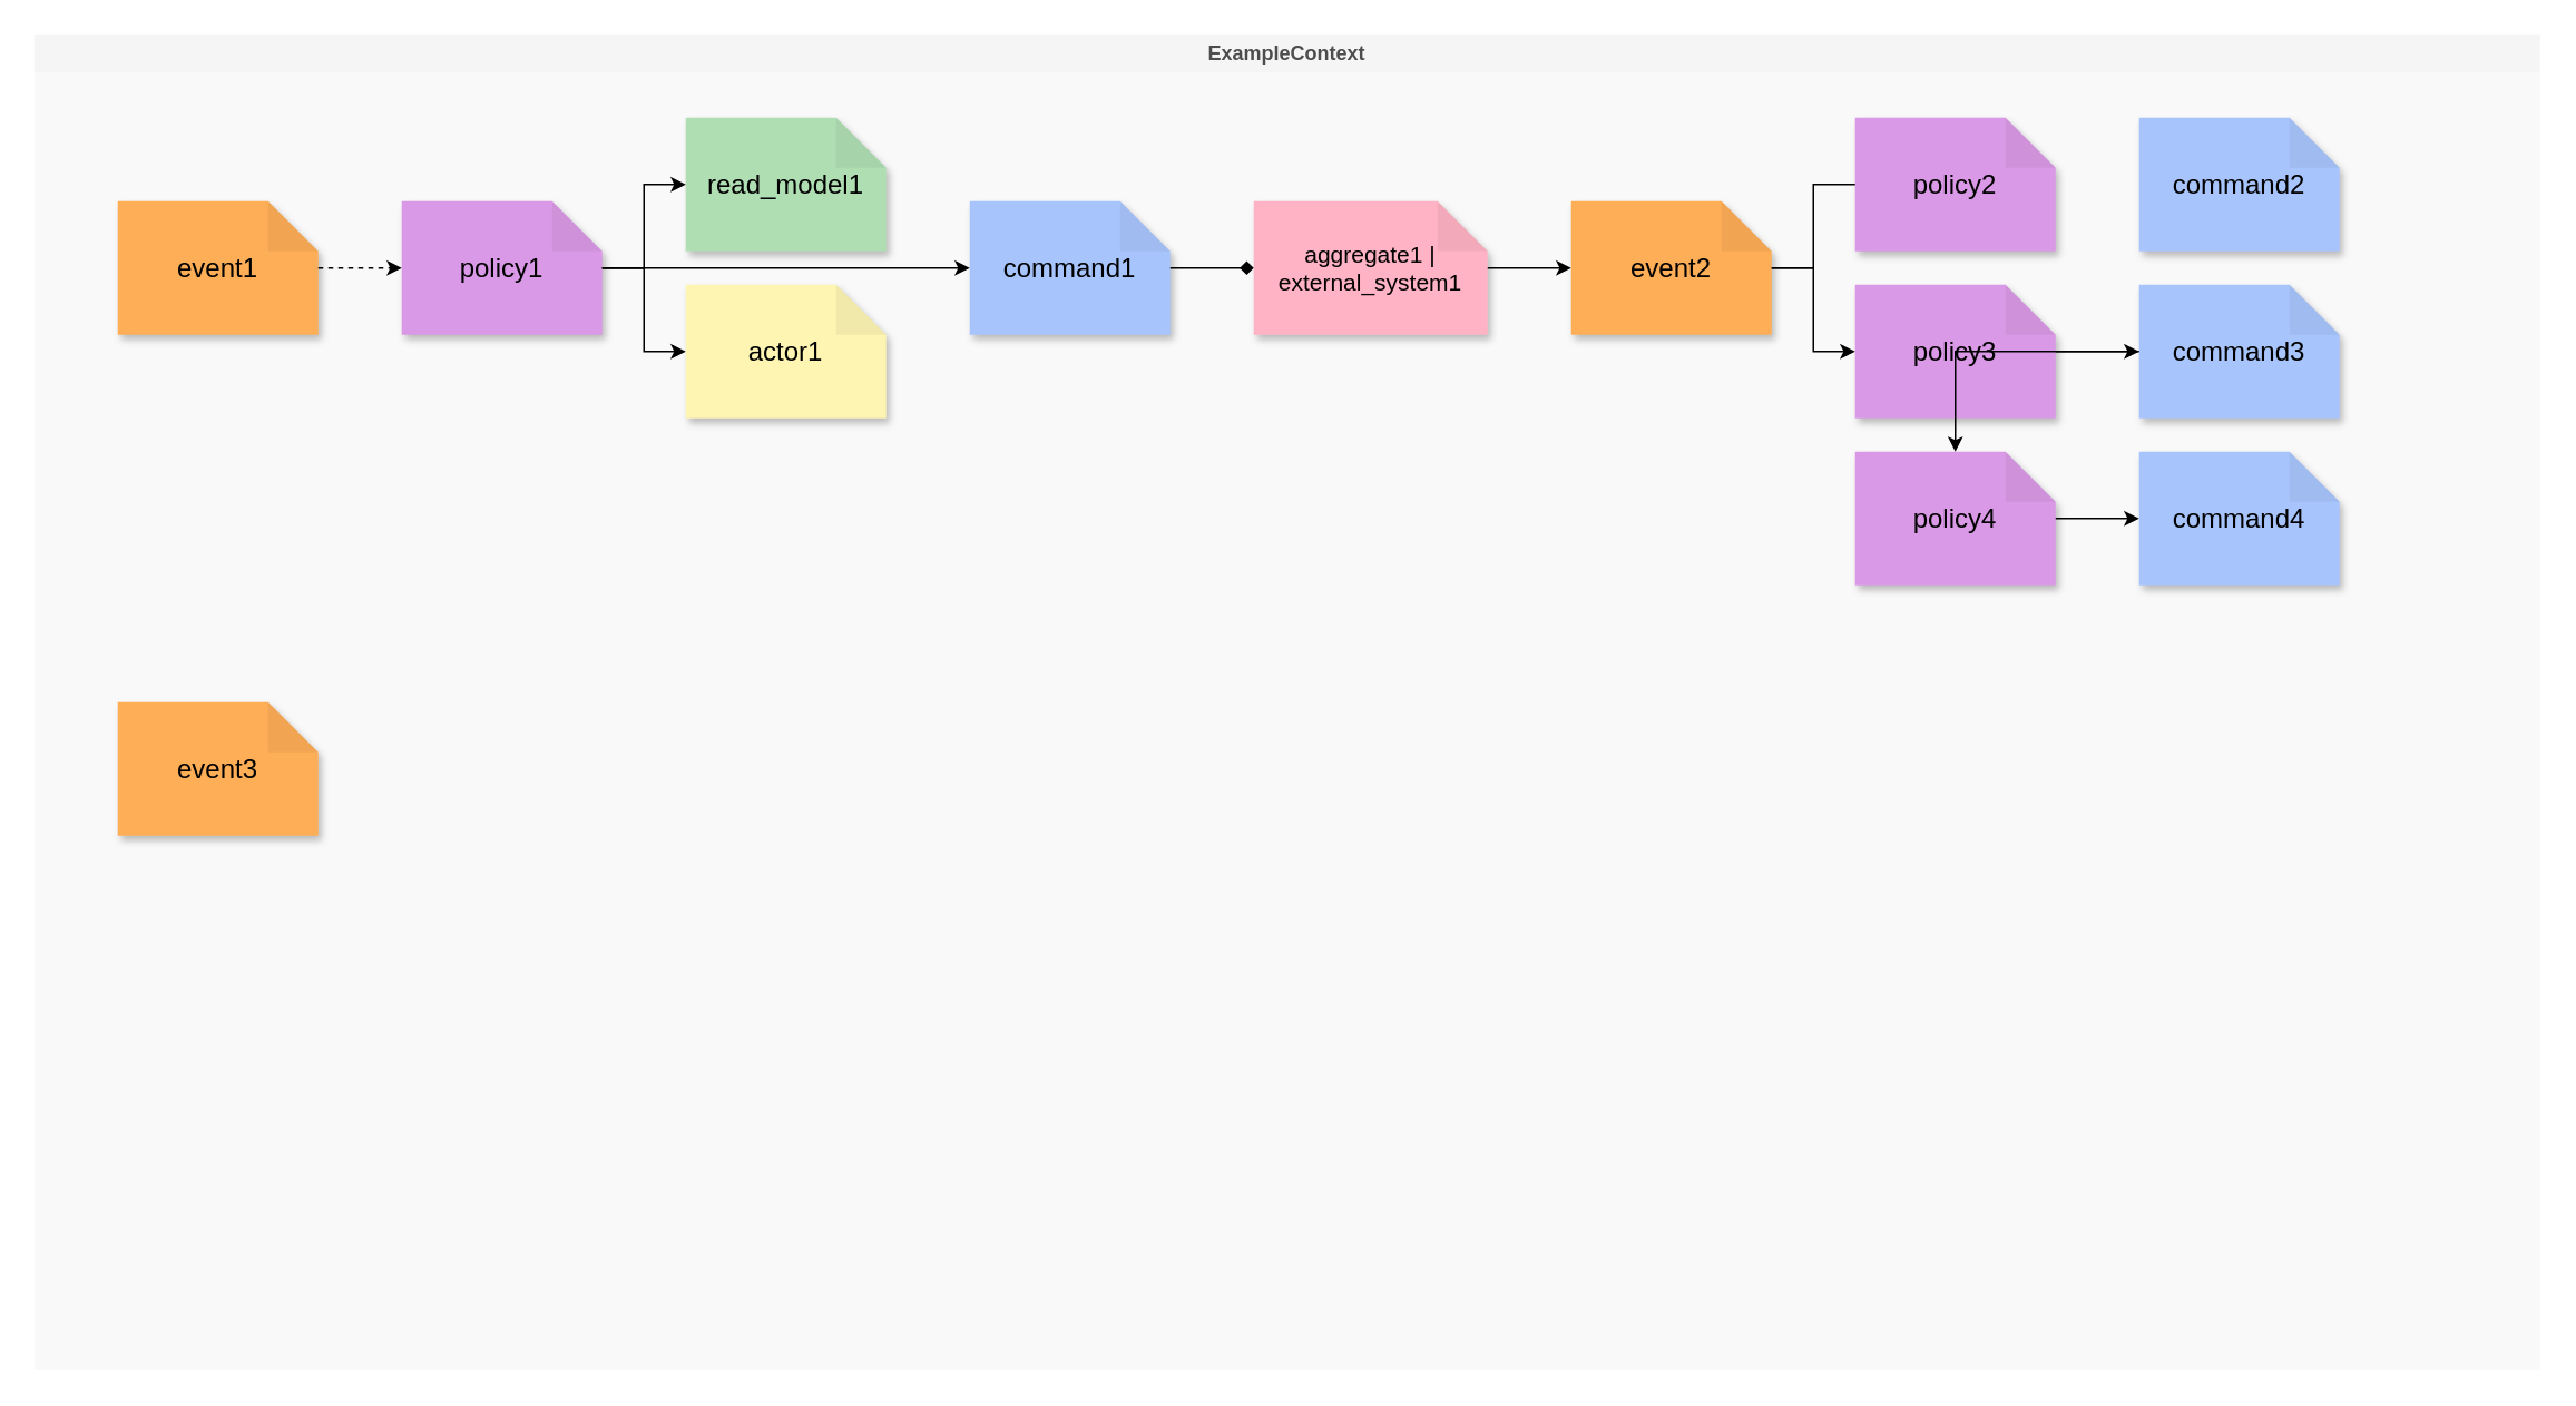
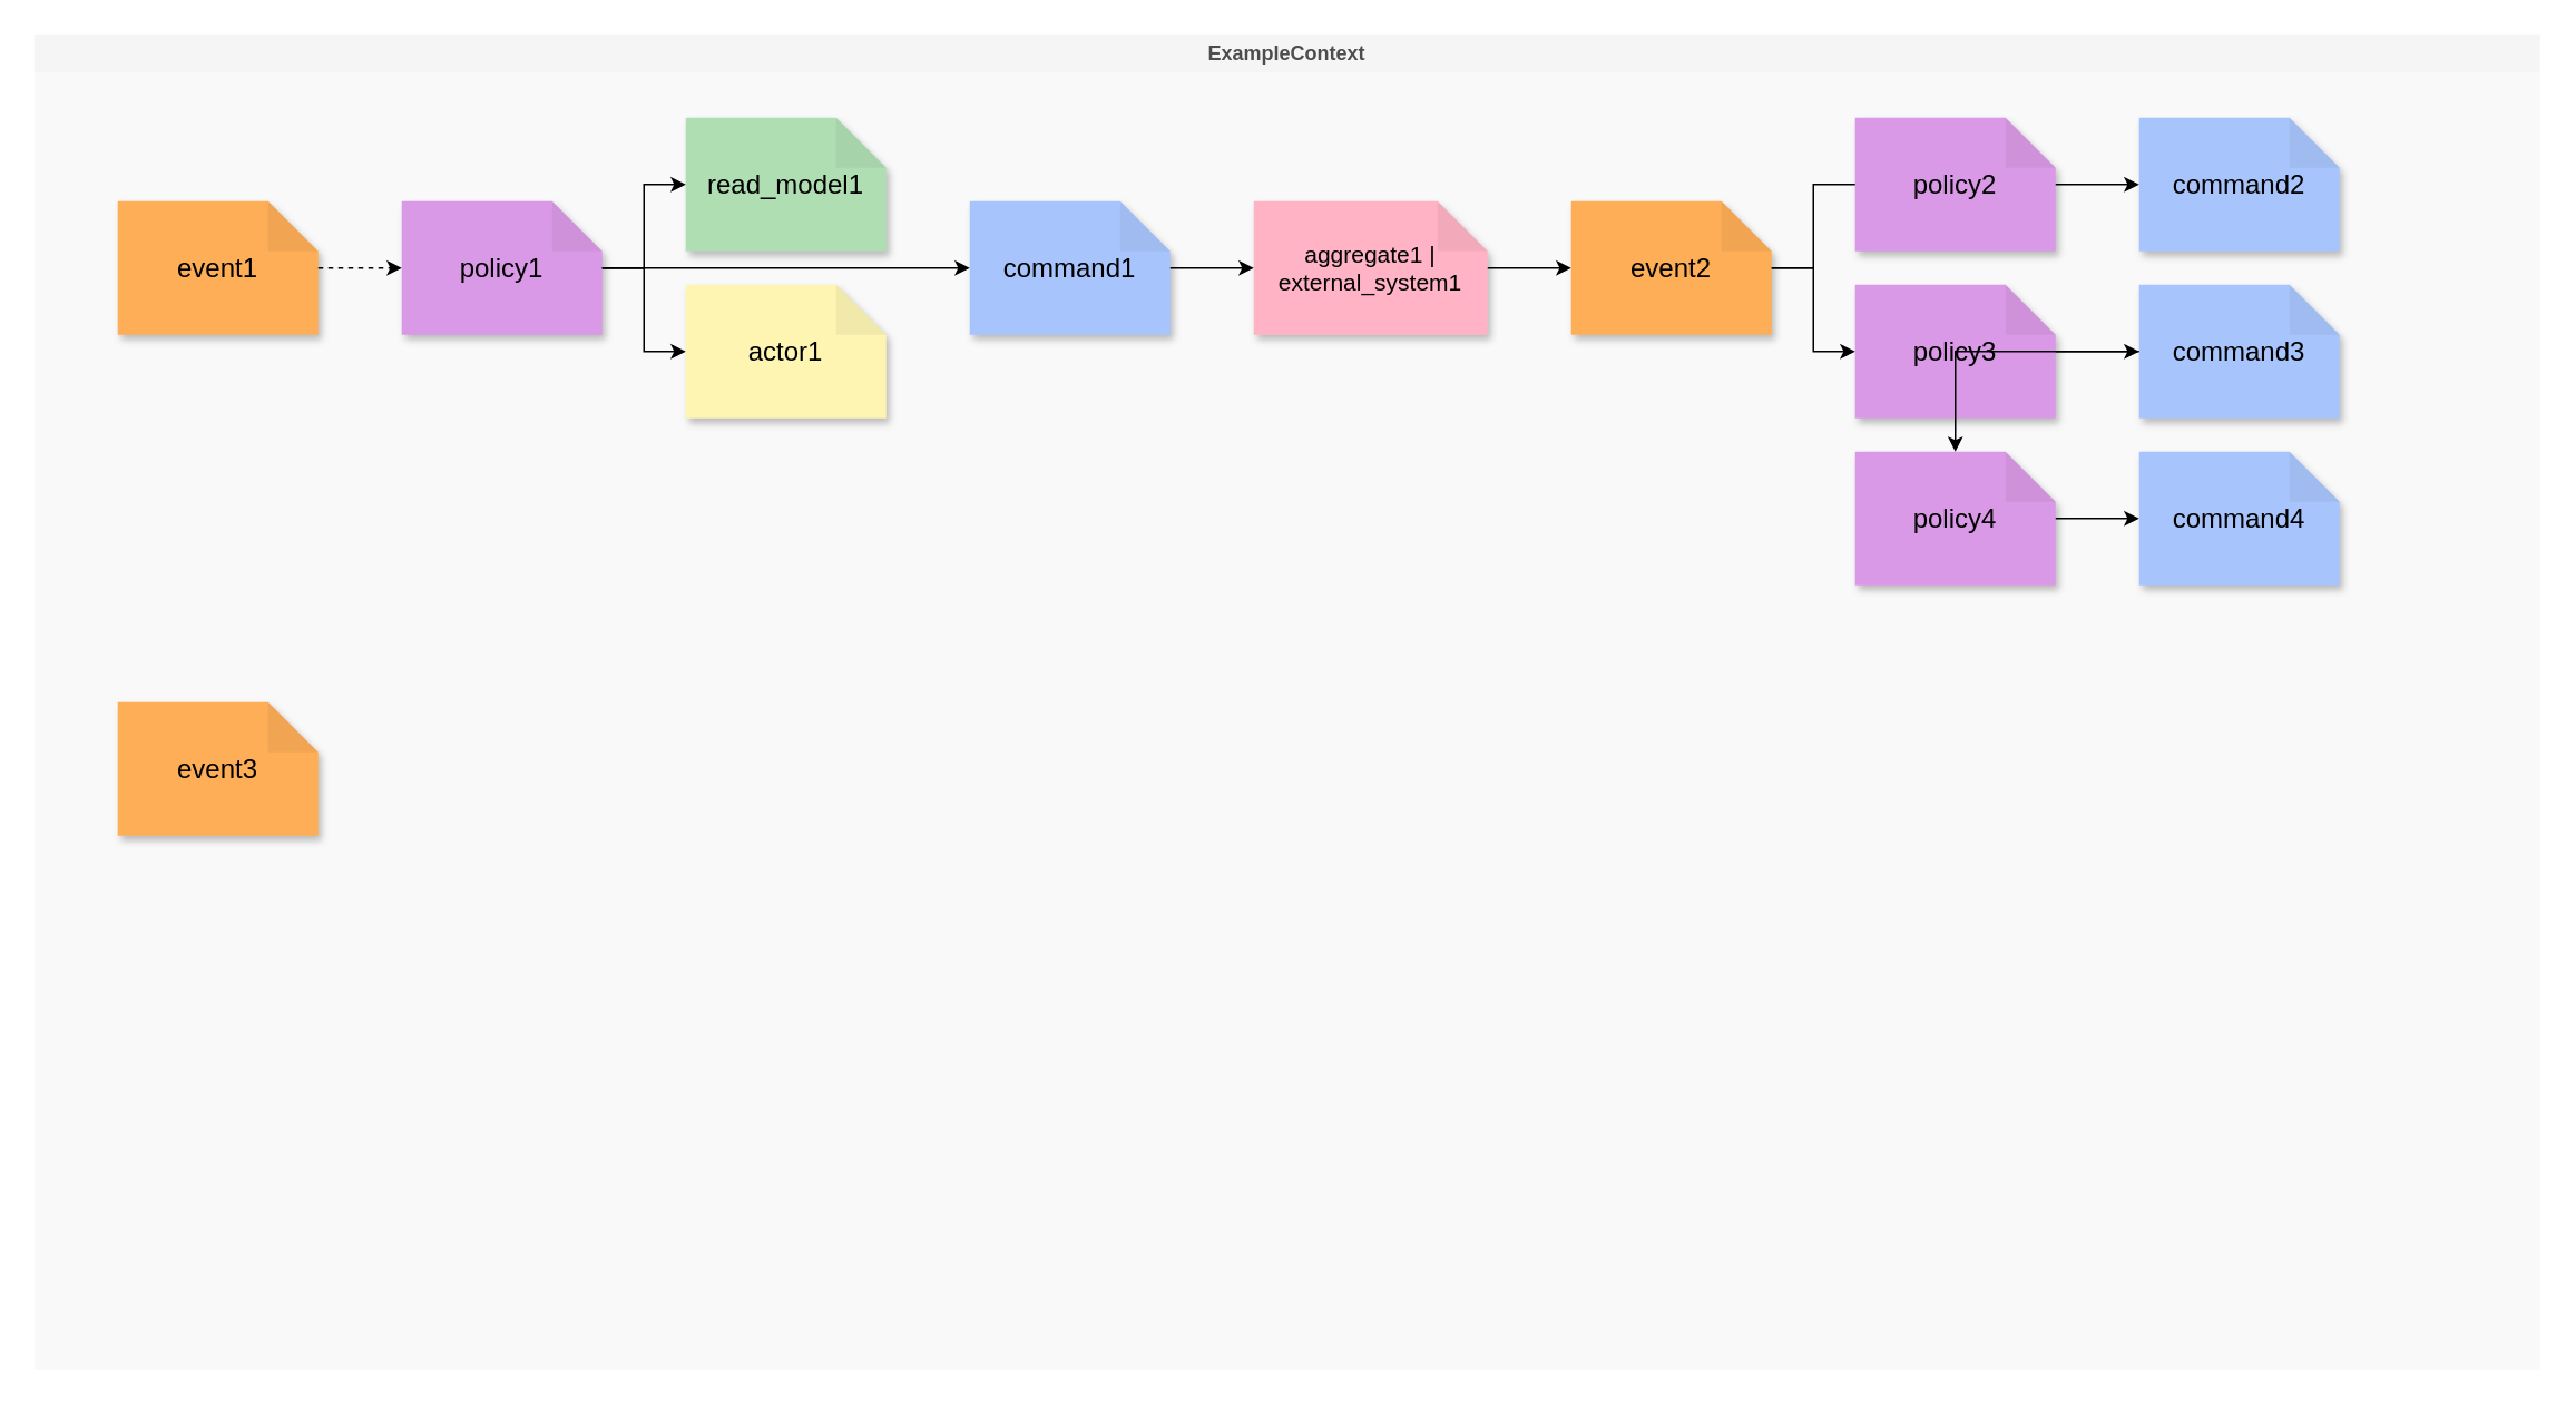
  <mxCell id="0" />
  <mxCell id="1" parent="0" />
  <mxCell id="2" value="ExampleContext" style="swimlane;whiteSpace=wrap;html=1;strokeColor=none;swimlaneLine=0;fillColor=#F5F5F5;gradientColor=none;swimlaneFillColor=#f9f9f9;fontStyle=1;fontColor=#4D4D4D;glass=0;shadow=0;" vertex="1" parent="1"><mxGeometry x="20" y="20" width="1500" height="800" as="geometry"><mxRectangle x="488" y="-400" width="130" height="26" as="alternateBounds" /></mxGeometry></mxCell>
  <mxCell id="3" value="event1" style="shape=note;whiteSpace=wrap;html=1;backgroundOutline=1;darkOpacity=0.05;fillColor=#feae57;strokeColor=none;fontSize=16;fontStyle=0;rotation=0;shadow=1;" vertex="1" parent="2"><mxGeometry x="50" y="100" width="120" height="80" as="geometry" /></mxCell>
  <mxCell id="4" value="policy1" style="shape=note;whiteSpace=wrap;html=1;backgroundOutline=1;darkOpacity=0.05;fillColor=#da99e6;strokeColor=none;fontSize=16;fontStyle=0;rotation=0;shadow=1;" vertex="1" parent="2"><mxGeometry x="220" y="100" width="120" height="80" as="geometry" /></mxCell>
  <mxCell id="5" value="read_model1" style="shape=note;whiteSpace=wrap;html=1;backgroundOutline=1;darkOpacity=0.05;fillColor=#b0deb3;strokeColor=none;fontSize=16;fontStyle=0;rotation=0;shadow=1;" vertex="1" parent="2"><mxGeometry x="390" y="50" width="120" height="80" as="geometry" /></mxCell>
  <mxCell id="6" value="actor1" style="shape=note;whiteSpace=wrap;html=1;backgroundOutline=1;darkOpacity=0.05;fillColor=#fef5b2;strokeColor=none;fontSize=16;fontStyle=0;rotation=0;shadow=1;" vertex="1" parent="2"><mxGeometry x="390" y="150" width="120" height="80" as="geometry" /></mxCell>
  <mxCell id="7" value="command1" style="shape=note;whiteSpace=wrap;html=1;backgroundOutline=1;darkOpacity=0.05;fillColor=#a7c5fc;strokeColor=none;fontSize=16;fontStyle=0;rotation=0;shadow=1;" vertex="1" parent="2"><mxGeometry x="560" y="100" width="120" height="80" as="geometry" /></mxCell>
  <mxCell id="8" value="aggregate1 | external_system1" style="shape=note;whiteSpace=wrap;html=1;backgroundOutline=1;darkOpacity=0.05;fillColor=#FFB3C5;strokeColor=none;fontSize=14;fontStyle=0;rotation=0;shadow=1;" vertex="1" parent="2"><mxGeometry x="730" y="100" width="140" height="80" as="geometry" /></mxCell>
  <mxCell id="9" value="event2" style="shape=note;whiteSpace=wrap;html=1;backgroundOutline=1;darkOpacity=0.05;fillColor=#feae57;strokeColor=none;fontSize=16;fontStyle=0;rotation=0;shadow=1;" vertex="1" parent="2"><mxGeometry x="920" y="100" width="120" height="80" as="geometry" /></mxCell>
  <mxCell id="10" value="policy2" style="shape=note;whiteSpace=wrap;html=1;backgroundOutline=1;darkOpacity=0.05;fillColor=#da99e6;strokeColor=none;fontSize=16;fontStyle=0;rotation=0;shadow=1;" vertex="1" parent="2"><mxGeometry x="1090" y="50" width="120" height="80" as="geometry" /></mxCell>
  <mxCell id="11" value="command2" style="shape=note;whiteSpace=wrap;html=1;backgroundOutline=1;darkOpacity=0.05;fillColor=#a7c5fc;strokeColor=none;fontSize=16;fontStyle=0;rotation=0;shadow=1;" vertex="1" parent="2"><mxGeometry x="1260" y="50" width="120" height="80" as="geometry" /></mxCell>
  <mxCell id="12" value="policy3" style="shape=note;whiteSpace=wrap;html=1;backgroundOutline=1;darkOpacity=0.05;fillColor=#da99e6;strokeColor=none;fontSize=16;fontStyle=0;rotation=0;shadow=1;" vertex="1" parent="2"><mxGeometry x="1090" y="150" width="120" height="80" as="geometry" /></mxCell>
  <mxCell id="13" value="command3" style="shape=note;whiteSpace=wrap;html=1;backgroundOutline=1;darkOpacity=0.05;fillColor=#a7c5fc;strokeColor=none;fontSize=16;fontStyle=0;rotation=0;shadow=1;" vertex="1" parent="2"><mxGeometry x="1260" y="150" width="120" height="80" as="geometry" /></mxCell>
  <mxCell id="14" value="policy4" style="shape=note;whiteSpace=wrap;html=1;backgroundOutline=1;darkOpacity=0.05;fillColor=#da99e6;strokeColor=none;fontSize=16;fontStyle=0;rotation=0;shadow=1;" vertex="1" parent="2"><mxGeometry x="1090" y="250" width="120" height="80" as="geometry" /></mxCell>
  <mxCell id="15" value="command4" style="shape=note;whiteSpace=wrap;html=1;backgroundOutline=1;darkOpacity=0.05;fillColor=#a7c5fc;strokeColor=none;fontSize=16;fontStyle=0;rotation=0;shadow=1;" vertex="1" parent="2"><mxGeometry x="1260" y="250" width="120" height="80" as="geometry" /></mxCell>
  <mxCell id="16" value="event3" style="shape=note;whiteSpace=wrap;html=1;backgroundOutline=1;darkOpacity=0.05;fillColor=#feae57;strokeColor=none;fontSize=16;fontStyle=0;rotation=0;shadow=1;" vertex="1" parent="2"><mxGeometry x="50" y="400" width="120" height="80" as="geometry" /></mxCell>
  <mxCell id="17" style="edgeStyle=orthogonalEdgeStyle;rounded=0;orthogonalLoop=1;jettySize=auto;html=1;entryX=0;entryY=0.5;entryDx=0;entryDy=0;entryPerimeter=0;dashed=1;" edge="1" parent="2" source="3" target="4"><mxGeometry relative="1" as="geometry" /></mxCell>
  <mxCell id="18" style="edgeStyle=orthogonalEdgeStyle;rounded=0;orthogonalLoop=1;jettySize=auto;html=1;entryX=0;entryY=0.5;entryDx=0;entryDy=0;entryPerimeter=0;" edge="1" parent="2" source="4" target="5"><mxGeometry relative="1" as="geometry" /></mxCell>
  <mxCell id="19" style="edgeStyle=orthogonalEdgeStyle;rounded=0;orthogonalLoop=1;jettySize=auto;html=1;entryX=0;entryY=0.5;entryDx=0;entryDy=0;entryPerimeter=0;" edge="1" parent="2" source="4" target="6"><mxGeometry relative="1" as="geometry" /></mxCell>
  <mxCell id="20" style="edgeStyle=orthogonalEdgeStyle;rounded=0;orthogonalLoop=1;jettySize=auto;html=1;entryX=0;entryY=0.5;entryDx=0;entryDy=0;entryPerimeter=0;" edge="1" parent="2" source="4" target="7"><mxGeometry relative="1" as="geometry" /></mxCell>
- <mxCell id="21" style="edgeStyle=orthogonalEdgeStyle;rounded=0;orthogonalLoop=1;jettySize=auto;html=1;entryX=0;entryY=0.5;entryDx=0;entryDy=0;entryPerimeter=0;endArrow=diamond;" edge="1" parent="2" source="7" target="8"><mxGeometry relative="1" as="geometry" /></mxCell>
+ <mxCell id="21" style="edgeStyle=orthogonalEdgeStyle;rounded=0;orthogonalLoop=1;jettySize=auto;html=1;entryX=0;entryY=0.5;entryDx=0;entryDy=0;entryPerimeter=0;" edge="1" parent="2" source="7" target="8"><mxGeometry relative="1" as="geometry" /></mxCell>
  <mxCell id="22" style="edgeStyle=orthogonalEdgeStyle;rounded=0;orthogonalLoop=1;jettySize=auto;html=1;entryX=0;entryY=0.5;entryDx=0;entryDy=0;entryPerimeter=0;" edge="1" parent="2" source="8" target="9"><mxGeometry relative="1" as="geometry" /></mxCell>
  <mxCell id="23" style="edgeStyle=orthogonalEdgeStyle;rounded=0;orthogonalLoop=1;jettySize=auto;html=1;entryX=0;entryY=0.5;entryDx=0;entryDy=0;entryPerimeter=0;endArrow=none;" edge="1" parent="2" source="9" target="10"><mxGeometry relative="1" as="geometry" /></mxCell>
  <mxCell id="24" style="edgeStyle=orthogonalEdgeStyle;rounded=0;orthogonalLoop=1;jettySize=auto;html=1;entryX=0;entryY=0.5;entryDx=0;entryDy=0;entryPerimeter=0;" edge="1" parent="2" source="9" target="12"><mxGeometry relative="1" as="geometry" /></mxCell>
+ <mxCell id="25" style="edgeStyle=orthogonalEdgeStyle;rounded=0;orthogonalLoop=1;jettySize=auto;html=1;entryX=0;entryY=0.5;entryDx=0;entryDy=0;entryPerimeter=0;" edge="1" parent="2" source="10" target="11"><mxGeometry relative="1" as="geometry" /></mxCell>
  <mxCell id="26" style="edgeStyle=orthogonalEdgeStyle;rounded=0;orthogonalLoop=1;jettySize=auto;html=1;entryX=0;entryY=0.5;entryDx=0;entryDy=0;entryPerimeter=0;" edge="1" parent="2" source="12" target="13"><mxGeometry relative="1" as="geometry" /></mxCell>
  <mxCell id="27" style="edgeStyle=orthogonalEdgeStyle;rounded=0;orthogonalLoop=1;jettySize=auto;html=1;entryX=0.5;entryY=0;entryDx=0;entryDy=0;entryPerimeter=0;" edge="1" parent="2" source="13" target="14"><mxGeometry relative="1" as="geometry" /></mxCell>
  <mxCell id="28" style="edgeStyle=orthogonalEdgeStyle;rounded=0;orthogonalLoop=1;jettySize=auto;html=1;entryX=0;entryY=0.5;entryDx=0;entryDy=0;entryPerimeter=0;" edge="1" parent="2" source="14" target="15"><mxGeometry relative="1" as="geometry" /></mxCell>
